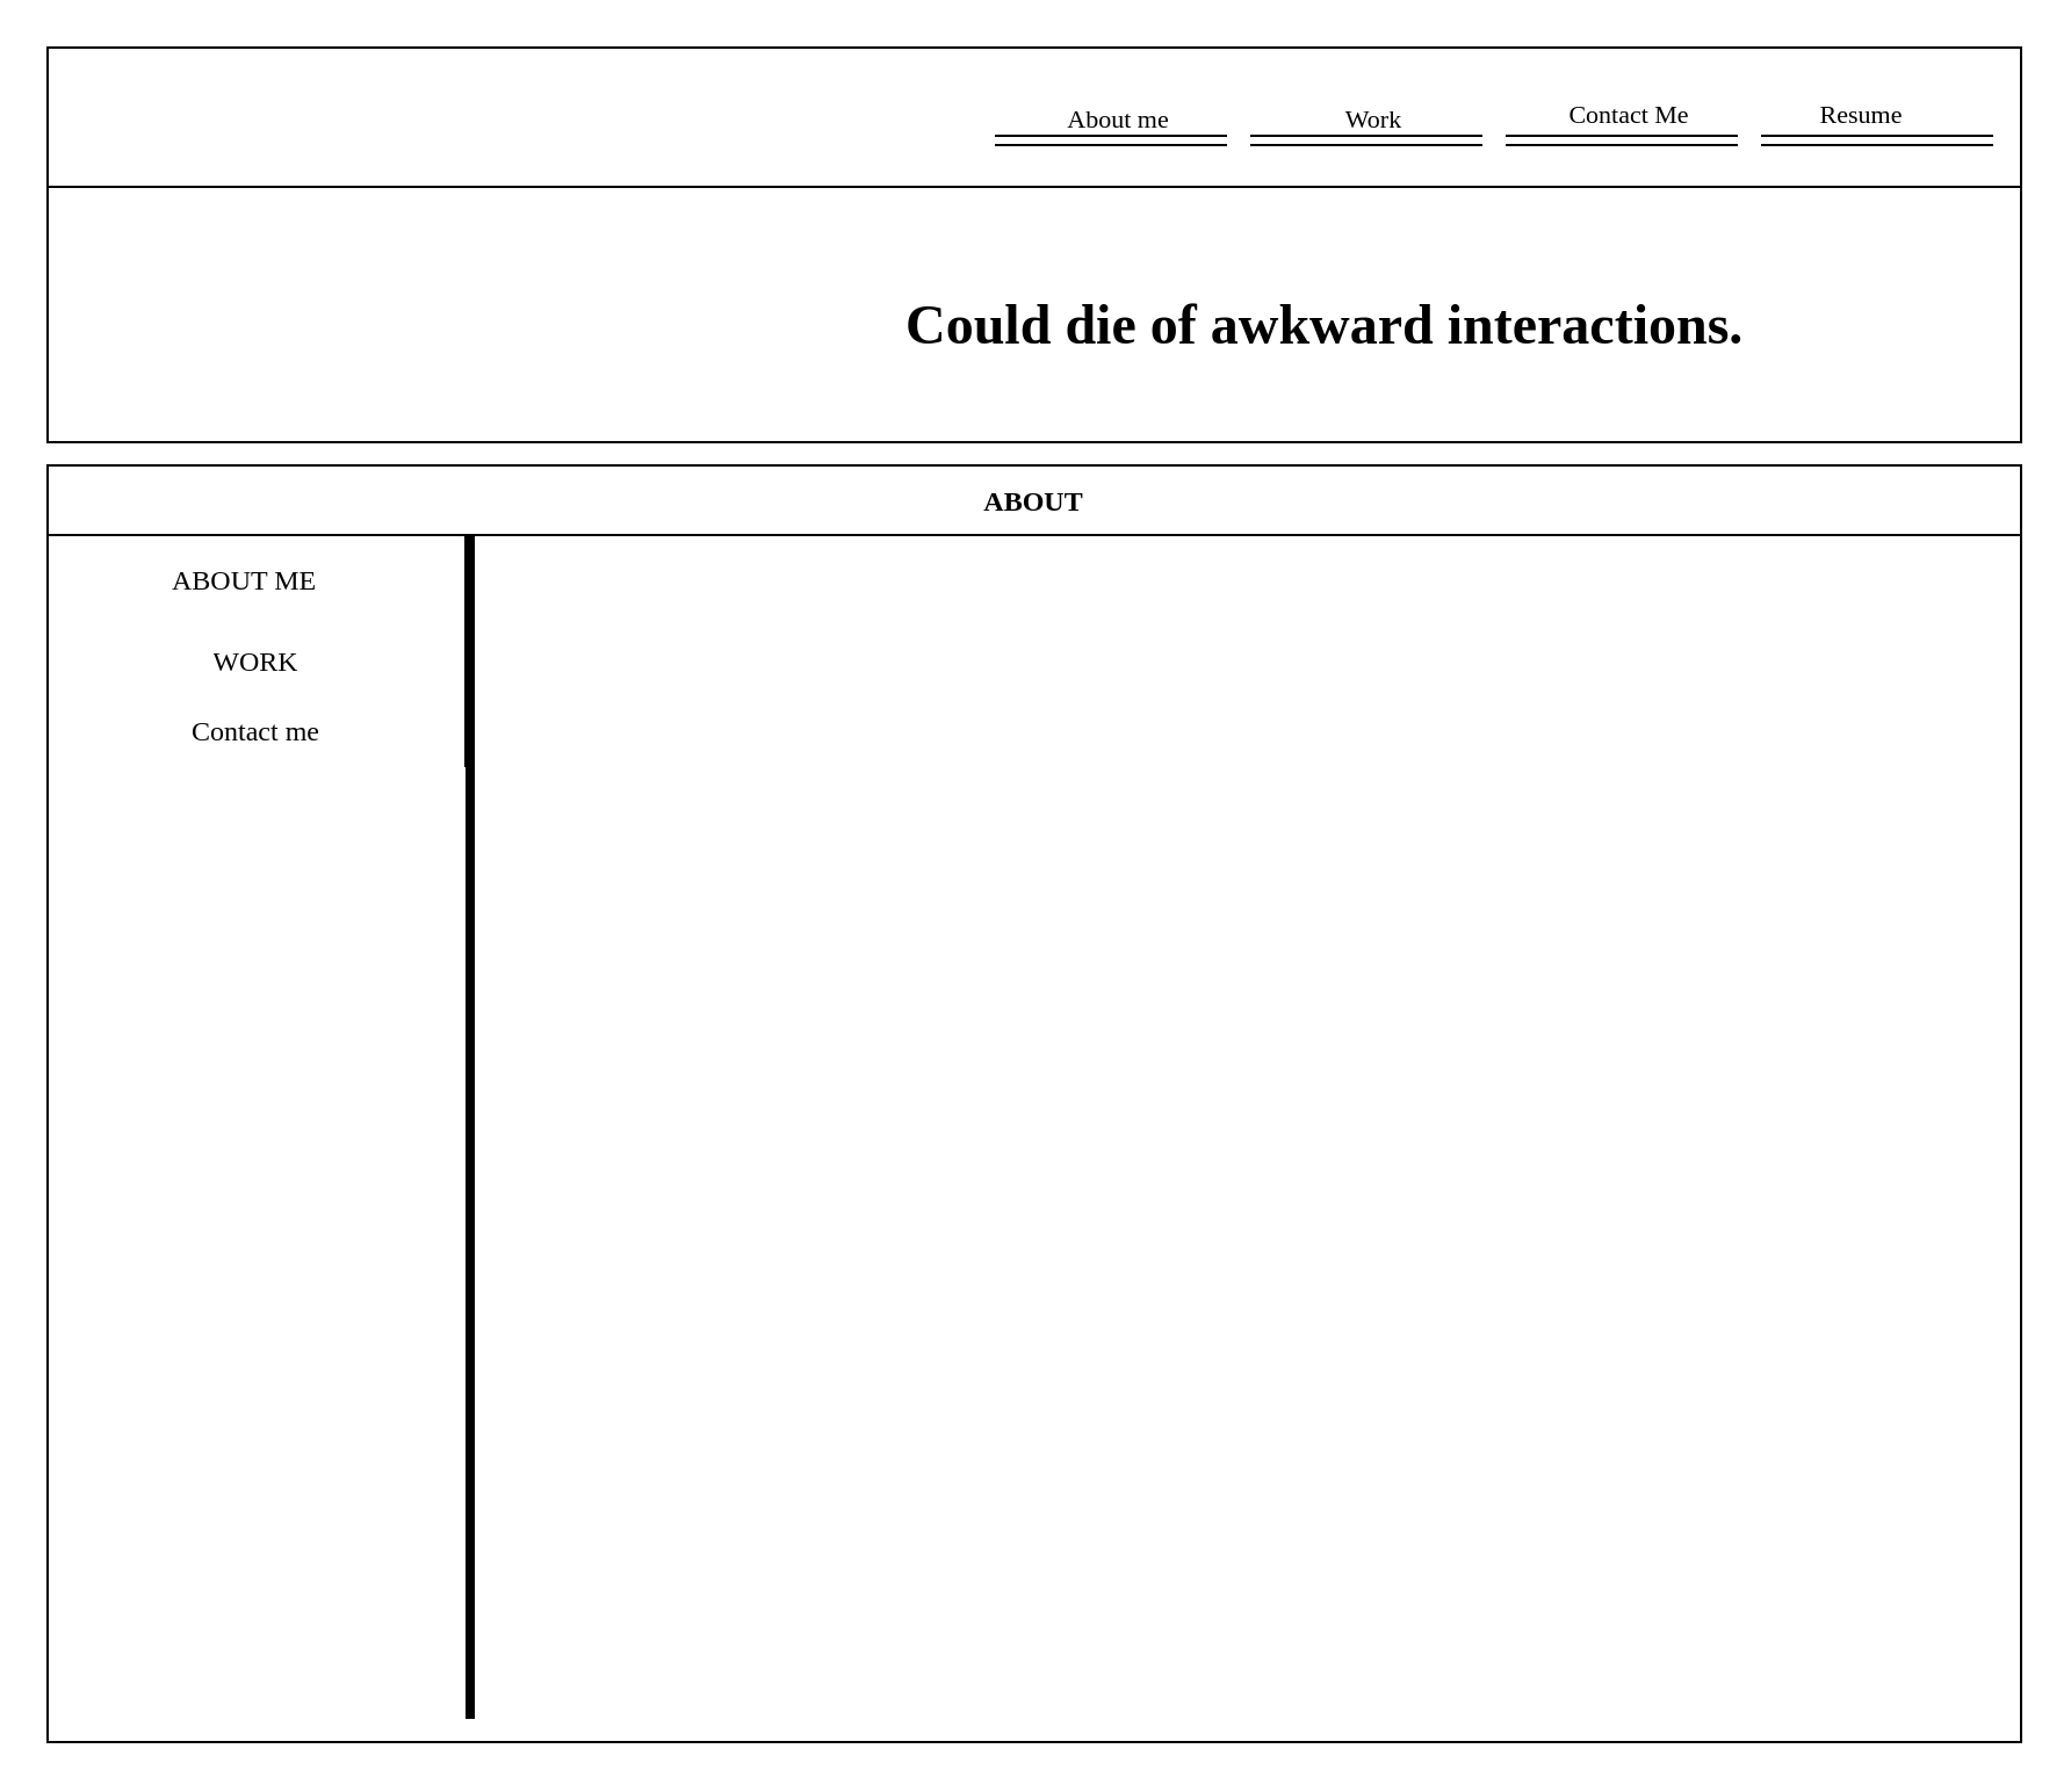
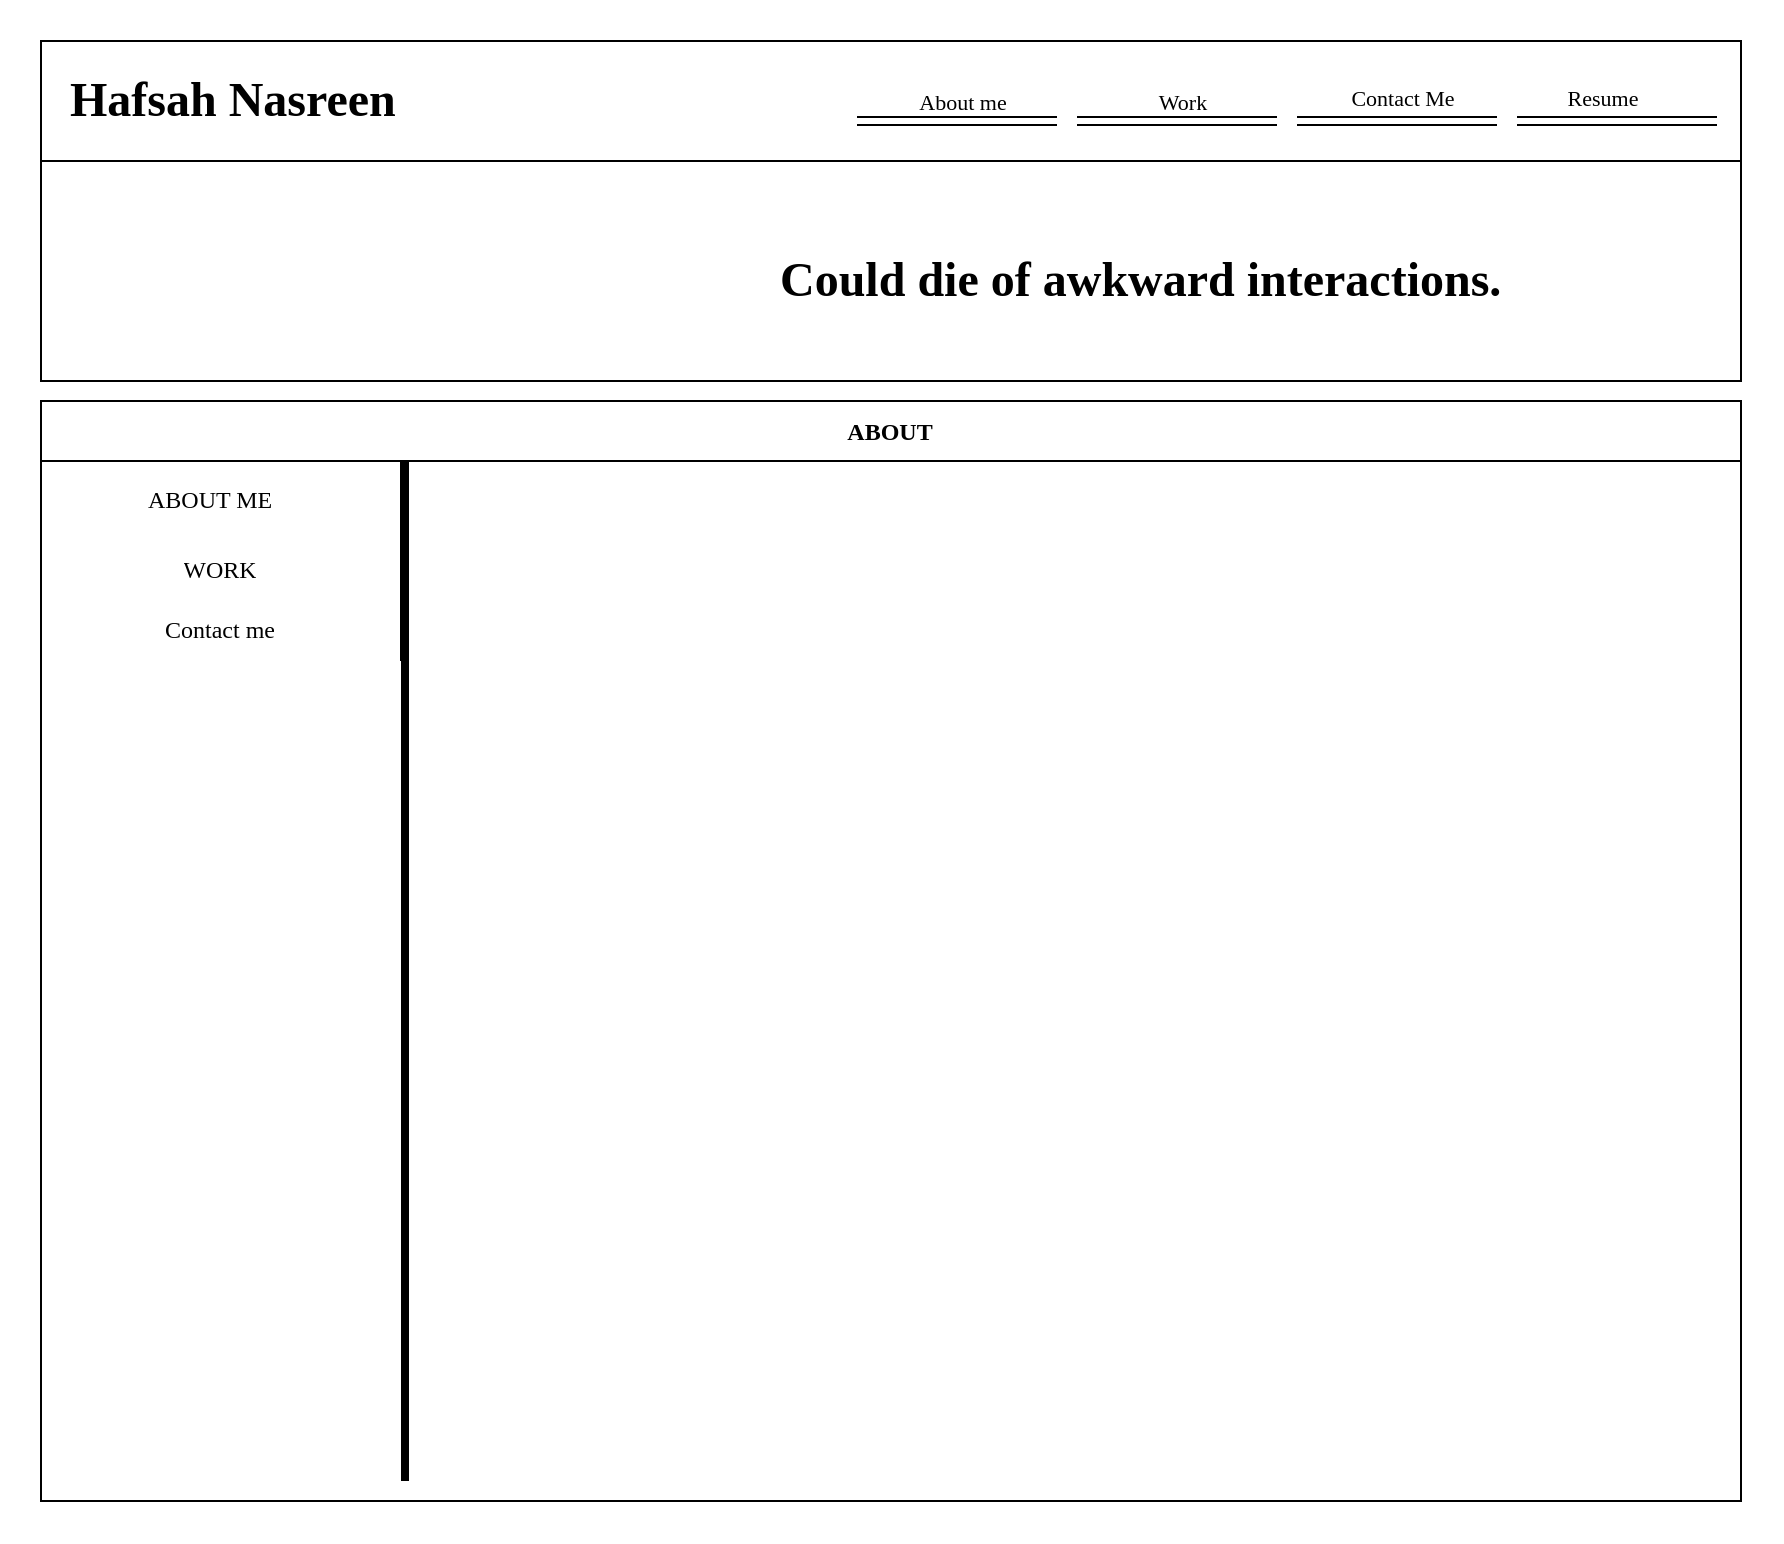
  <mxCell id="0" />
  <mxCell id="1" parent="0" />
  <mxCell id="2" value="" style="rounded=0;whiteSpace=wrap;html=1;fontFamily=Tahoma;" vertex="1" parent="1"><mxGeometry width="850" height="60" as="geometry" x="20" y="20" /></mxCell>
  <mxCell id="3" value="" style="shape=link;html=1;" edge="1" parent="1"><mxGeometry width="100" relative="1" as="geometry"><mxPoint x="428" y="60" as="sourcePoint" /><mxPoint x="528" y="60" as="targetPoint" /></mxGeometry></mxCell>
  <mxCell id="4" value="About me" style="edgeLabel;html=1;align=center;verticalAlign=middle;resizable=0;points=[];fontFamily=Tahoma;" vertex="1" connectable="0" parent="3"><mxGeometry x="-0.32" y="7" relative="1" as="geometry"><mxPoint x="18" y="-3" as="offset" /></mxGeometry></mxCell>
  <mxCell id="5" value="" style="shape=link;html=1;" edge="1" parent="1"><mxGeometry width="100" relative="1" as="geometry"><mxPoint x="538" y="60" as="sourcePoint" /><mxPoint x="638" y="60" as="targetPoint" /></mxGeometry></mxCell>
  <mxCell id="6" value="Work" style="edgeLabel;html=1;align=center;verticalAlign=middle;resizable=0;points=[];fontFamily=Tahoma;" vertex="1" connectable="0" parent="5"><mxGeometry x="-0.72" y="-3" relative="1" as="geometry"><mxPoint x="38" y="-13" as="offset" /></mxGeometry></mxCell>
  <mxCell id="7" value="" style="shape=link;html=1;" edge="1" parent="1"><mxGeometry width="100" relative="1" as="geometry"><mxPoint x="648" y="60" as="sourcePoint" /><mxPoint x="748" y="60" as="targetPoint" /></mxGeometry></mxCell>
  <mxCell id="8" value="" style="shape=link;html=1;" edge="1" parent="1"><mxGeometry width="100" relative="1" as="geometry"><mxPoint x="758" y="60" as="sourcePoint" /><mxPoint x="858" y="60" as="targetPoint" /></mxGeometry></mxCell>
+ <mxCell id="9" value="&lt;h1&gt;Hafsah Nasreen&lt;/h1&gt;" style="text;html=1;strokeColor=none;fillColor=none;spacing=5;spacingTop=-20;whiteSpace=wrap;overflow=hidden;rounded=0;fontFamily=Tahoma;" vertex="1" parent="1"><mxGeometry x="30" y="30" width="240" height="50" as="geometry" /></mxCell>
  <mxCell id="10" value="" style="rounded=0;whiteSpace=wrap;html=1;fontFamily=Tahoma;" vertex="1" parent="1"><mxGeometry y="80" width="850" height="110" as="geometry" x="20" /></mxCell>
  <mxCell id="11" value="&lt;h1&gt;Could die of awkward interactions.&lt;/h1&gt;" style="text;html=1;strokeColor=none;fillColor=none;spacing=5;spacingTop=-20;whiteSpace=wrap;overflow=hidden;rounded=0;fontFamily=Tahoma;" vertex="1" parent="1"><mxGeometry x="385" y="120" width="430" height="50" as="geometry" /></mxCell>
  <mxCell id="12" value="ABOUT" style="shape=table;startSize=30;container=1;collapsible=0;childLayout=tableLayout;fixedRows=1;rowLines=0;fontStyle=1;fontFamily=Tahoma;" vertex="1" parent="1"><mxGeometry y="200" width="850" height="550" as="geometry" x="20" /></mxCell>
  <mxCell id="13" value="" style="shape=tableRow;horizontal=0;startSize=0;swimlaneHead=0;swimlaneBody=0;top=0;left=0;bottom=0;right=0;collapsible=0;dropTarget=0;fillColor=none;points=[[0,0.5],[1,0.5]];portConstraint=eastwest;fontFamily=Tahoma;" vertex="1" parent="12"><mxGeometry y="30" width="850" height="40" as="geometry" /></mxCell>
  <mxCell id="14" value="ABOUT ME&lt;span style=&quot;white-space: pre;&quot;&gt;&#09;&lt;/span&gt;" style="shape=partialRectangle;html=1;whiteSpace=wrap;connectable=0;fillColor=none;top=0;left=0;bottom=0;right=0;overflow=hidden;pointerEvents=1;fontFamily=Tahoma;" vertex="1" parent="13"><mxGeometry width="180" height="40" as="geometry"><mxRectangle width="180" height="40" as="alternateBounds" /></mxGeometry></mxCell>
  <mxCell id="15" value="" style="shape=partialRectangle;html=1;whiteSpace=wrap;connectable=0;fillColor=none;top=0;left=0;bottom=0;right=0;align=left;spacingLeft=6;overflow=hidden;fontFamily=Tahoma;" vertex="1" parent="13"><mxGeometry x="180" width="670" height="40" as="geometry"><mxRectangle width="670" height="40" as="alternateBounds" /></mxGeometry></mxCell>
  <mxCell id="16" value="" style="shape=tableRow;horizontal=0;startSize=0;swimlaneHead=0;swimlaneBody=0;top=0;left=0;bottom=0;right=0;collapsible=0;dropTarget=0;fillColor=none;points=[[0,0.5],[1,0.5]];portConstraint=eastwest;fontFamily=Tahoma;" vertex="1" parent="12"><mxGeometry y="70" width="850" height="30" as="geometry" /></mxCell>
  <mxCell id="17" value="WORK" style="shape=partialRectangle;html=1;whiteSpace=wrap;connectable=0;fillColor=none;top=0;left=0;bottom=0;right=0;overflow=hidden;fontFamily=Tahoma;" vertex="1" parent="16"><mxGeometry width="180" height="30" as="geometry"><mxRectangle width="180" height="30" as="alternateBounds" /></mxGeometry></mxCell>
  <mxCell id="18" value="" style="shape=partialRectangle;html=1;whiteSpace=wrap;connectable=0;fillColor=none;top=0;left=0;bottom=0;right=0;align=left;spacingLeft=6;overflow=hidden;fontFamily=Tahoma;" vertex="1" parent="16"><mxGeometry x="180" width="670" height="30" as="geometry"><mxRectangle width="670" height="30" as="alternateBounds" /></mxGeometry></mxCell>
  <mxCell id="19" value="" style="shape=tableRow;horizontal=0;startSize=0;swimlaneHead=0;swimlaneBody=0;top=0;left=0;bottom=0;right=0;collapsible=0;dropTarget=0;fillColor=none;points=[[0,0.5],[1,0.5]];portConstraint=eastwest;fontFamily=Tahoma;movable=1;resizable=1;rotatable=1;deletable=1;editable=1;connectable=1;" vertex="1" parent="12"><mxGeometry y="100" width="850" height="30" as="geometry" /></mxCell>
  <mxCell id="20" value="Contact me" style="shape=partialRectangle;html=1;whiteSpace=wrap;connectable=0;fillColor=none;top=0;left=0;bottom=0;right=0;overflow=hidden;fontFamily=Tahoma;movable=0;resizable=0;rotatable=0;deletable=0;editable=0;" vertex="1" parent="19"><mxGeometry width="180" height="30" as="geometry"><mxRectangle width="180" height="30" as="alternateBounds" /></mxGeometry></mxCell>
  <mxCell id="21" value="" style="shape=partialRectangle;html=1;whiteSpace=wrap;connectable=0;fillColor=none;top=0;left=0;bottom=0;right=0;align=left;spacingLeft=6;overflow=hidden;fontFamily=Tahoma;" vertex="1" parent="19"><mxGeometry x="180" width="670" height="30" as="geometry"><mxRectangle width="670" height="30" as="alternateBounds" /></mxGeometry></mxCell>
  <mxCell id="22" value="" style="line;strokeWidth=4;direction=south;html=1;perimeter=backbonePerimeter;points=[];outlineConnect=0;fontFamily=Tahoma;" vertex="1" parent="1"><mxGeometry x="197" y="230" width="10" height="510" as="geometry" /></mxCell>
  <mxCell id="23" value="Contact Me" style="edgeLabel;html=1;align=center;verticalAlign=middle;resizable=0;points=[];fontFamily=Tahoma;" vertex="1" connectable="0" parent="1"><mxGeometry x="690" y="60" as="geometry"><mxPoint x="10" y="-12" as="offset" /></mxGeometry></mxCell>
  <mxCell id="24" value="Resume" style="edgeLabel;html=1;align=center;verticalAlign=middle;resizable=0;points=[];fontFamily=Tahoma;" vertex="1" connectable="0" parent="1"><mxGeometry x="814" y="54" as="geometry"><mxPoint x="-14" y="-6" as="offset" /></mxGeometry></mxCell>
